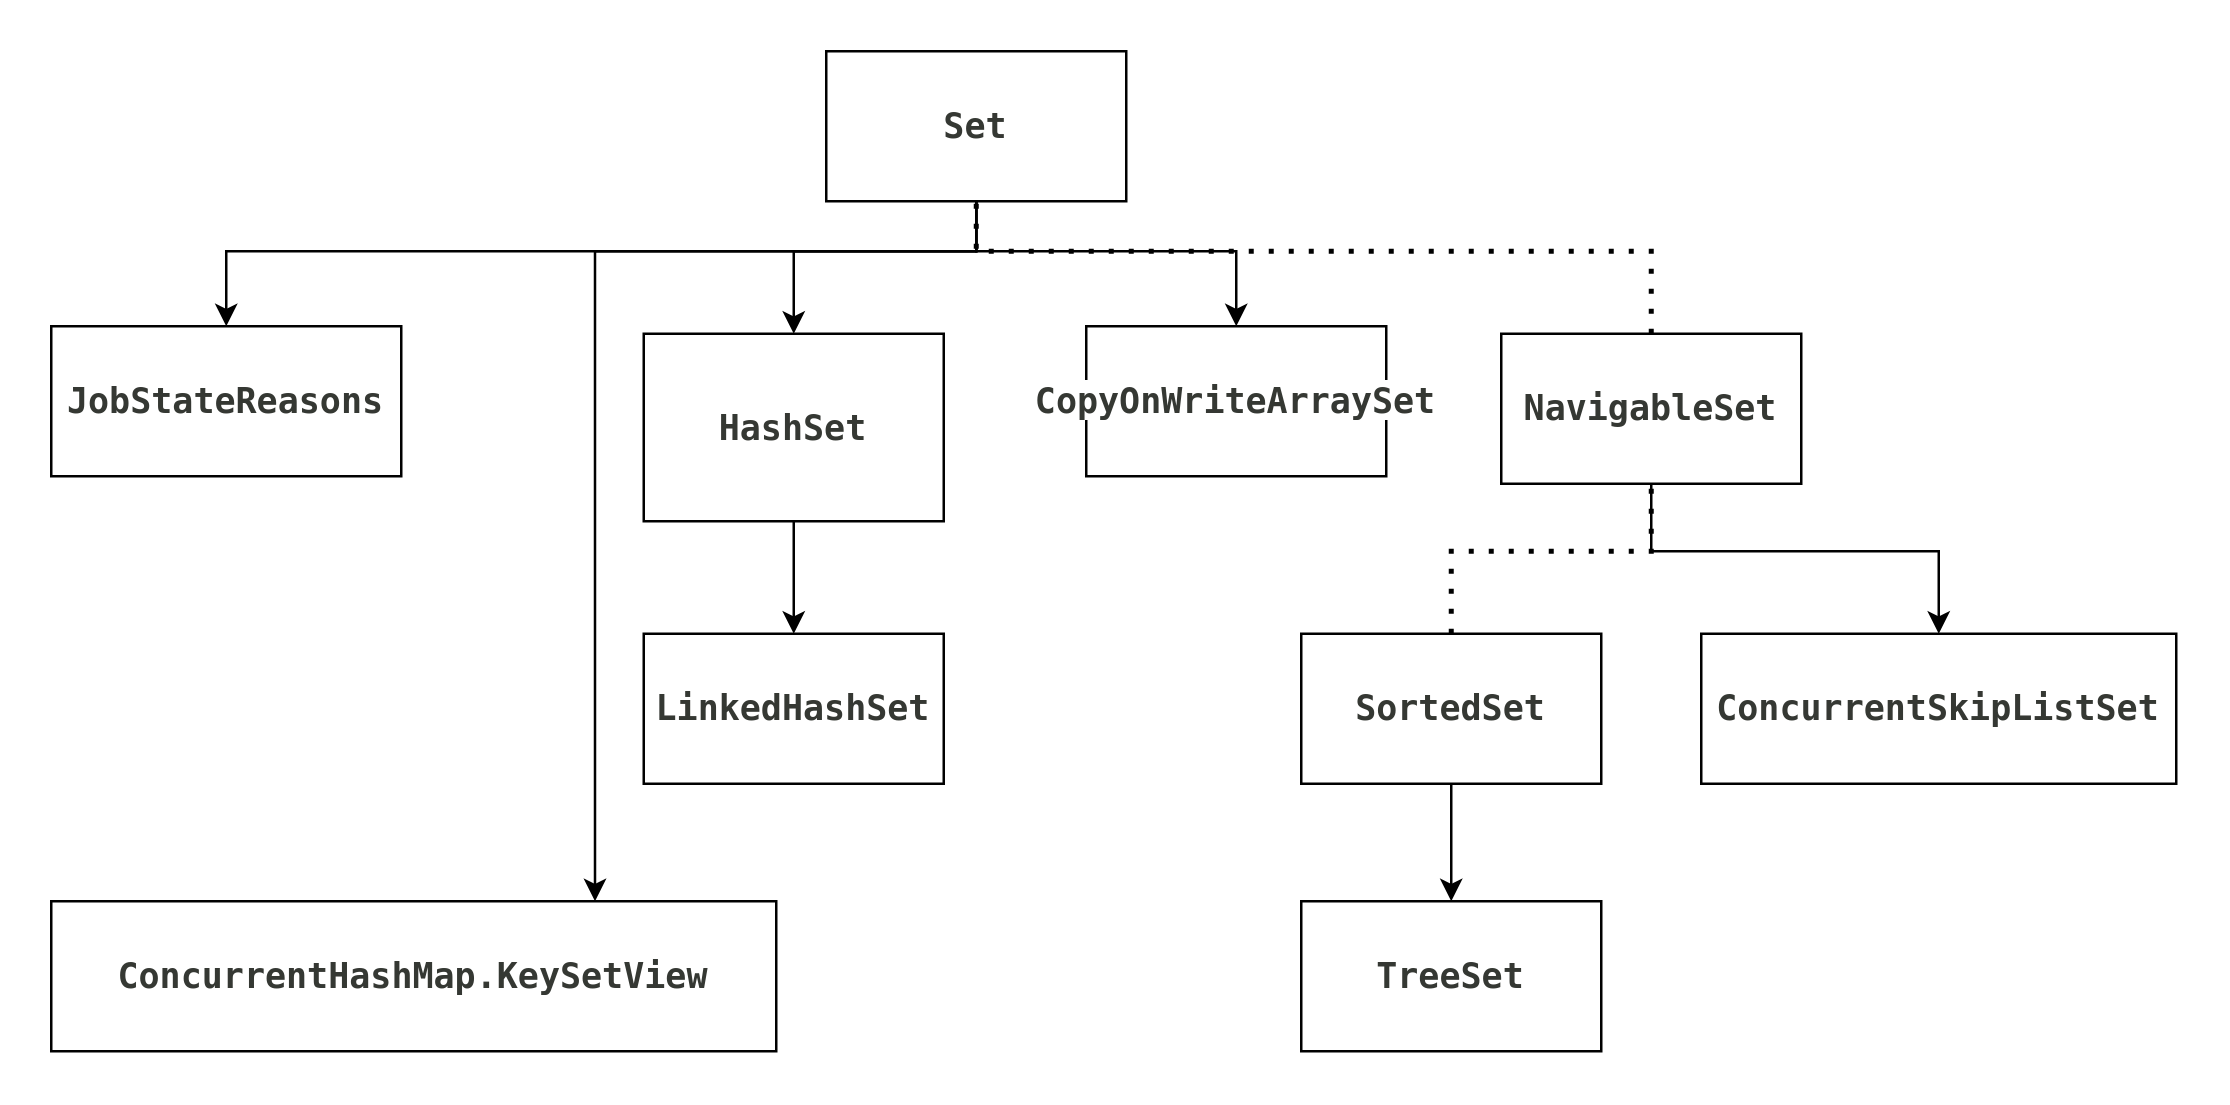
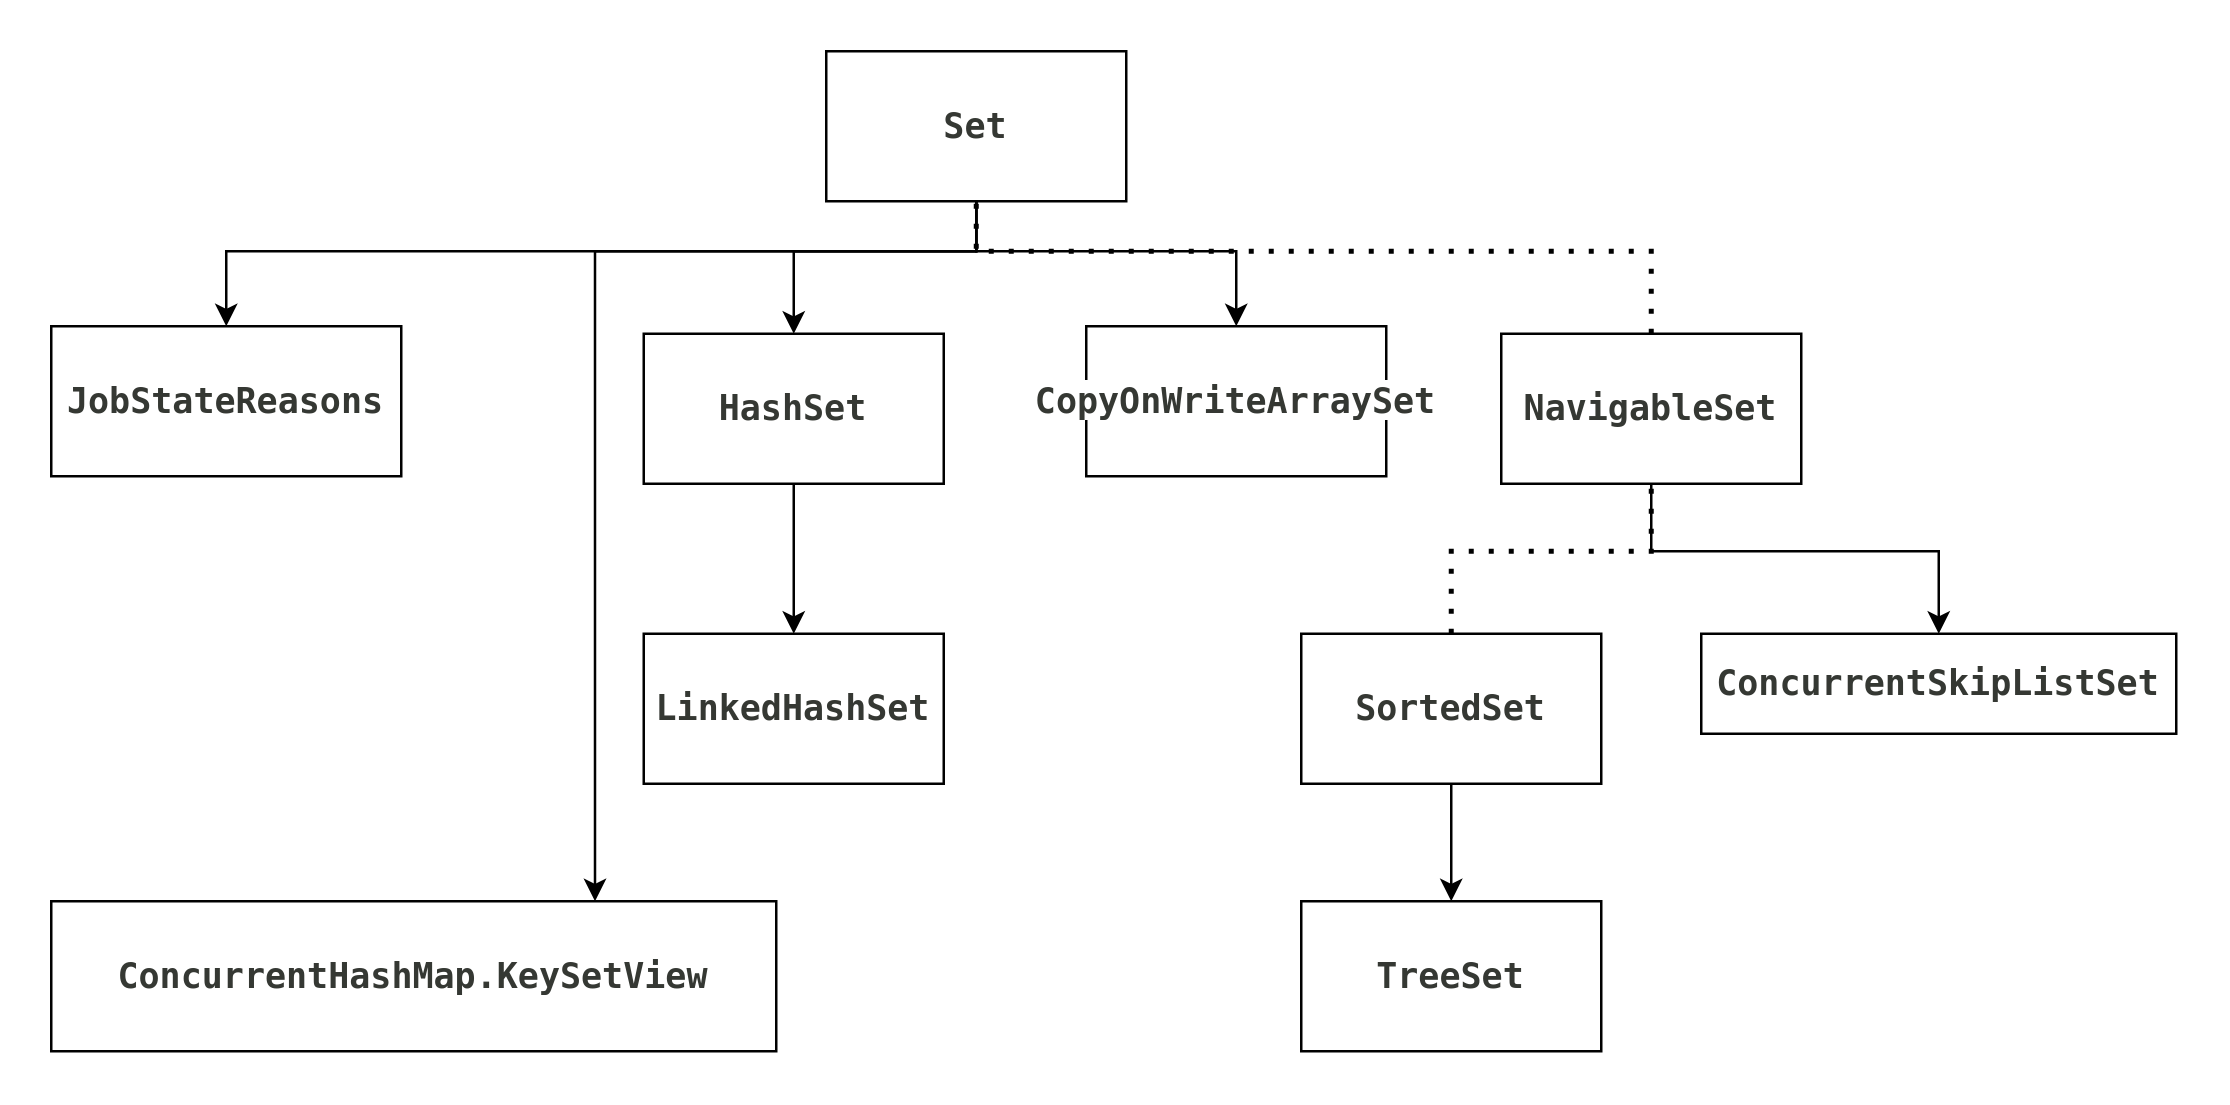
  <mxCell id="0" />
  <mxCell id="1" parent="0" />
  <mxCell id="2" value="" style="edgeStyle=orthogonalEdgeStyle;rounded=0;orthogonalLoop=1;jettySize=auto;html=1;" edge="1" parent="1" source="6" target="9"><mxGeometry relative="1" as="geometry"><Array as="points"><mxPoint x="390" y="100" /><mxPoint x="494" y="100" /></Array></mxGeometry></mxCell>
  <mxCell id="3" style="edgeStyle=orthogonalEdgeStyle;rounded=0;orthogonalLoop=1;jettySize=auto;html=1;entryX=0.5;entryY=0;entryDx=0;entryDy=0;" edge="1" parent="1" source="6" target="11"><mxGeometry relative="1" as="geometry"><Array as="points"><mxPoint x="390" y="100" /><mxPoint x="317" y="100" /></Array></mxGeometry></mxCell>
  <mxCell id="4" style="edgeStyle=orthogonalEdgeStyle;rounded=0;orthogonalLoop=1;jettySize=auto;html=1;exitX=0.5;exitY=1;exitDx=0;exitDy=0;entryX=0.5;entryY=0;entryDx=0;entryDy=0;" edge="1" parent="1" source="6" target="12"><mxGeometry relative="1" as="geometry"><Array as="points"><mxPoint x="390" y="100" /><mxPoint x="90" y="100" /></Array></mxGeometry></mxCell>
  <mxCell id="5" style="edgeStyle=orthogonalEdgeStyle;rounded=0;orthogonalLoop=1;jettySize=auto;html=1;entryX=0.75;entryY=0;entryDx=0;entryDy=0;" edge="1" parent="1" source="6" target="7"><mxGeometry relative="1" as="geometry"><Array as="points"><mxPoint x="390" y="100" /><mxPoint x="238" y="100" /></Array></mxGeometry></mxCell>
  <mxCell id="6" value="&lt;font color=&quot;#353833&quot; face=&quot;dejavu sans mono, monospace&quot;&gt;&lt;span style=&quot;font-size: 14px&quot;&gt;&lt;b&gt;Set&lt;/b&gt;&lt;/span&gt;&lt;/font&gt;" style="rounded=0;whiteSpace=wrap;html=1;" vertex="1" parent="1"><mxGeometry x="330" y="20" width="120" height="60" as="geometry" /></mxCell>
  <mxCell id="7" value="&lt;span style=&quot;color: rgb(53 , 56 , 51) ; font-family: &amp;#34;dejavu sans mono&amp;#34; , monospace ; font-size: 14px ; font-weight: 700 ; background-color: rgb(255 , 255 , 255)&quot;&gt;ConcurrentHashMap.KeySetView&lt;/span&gt;" style="rounded=0;whiteSpace=wrap;html=1;" vertex="1" parent="1"><mxGeometry x="20" y="360" width="290" height="60" as="geometry" /></mxCell>
- <mxCell id="8" value="&lt;font color=&quot;#353833&quot; face=&quot;dejavu sans mono, monospace&quot;&gt;&lt;span style=&quot;font-size: 14px ; background-color: rgb(255 , 255 , 255)&quot;&gt;&lt;b&gt;ConcurrentSkipListSet&lt;br&gt;&lt;/b&gt;&lt;/span&gt;&lt;/font&gt;" style="rounded=0;whiteSpace=wrap;html=1;" vertex="1" parent="1"><mxGeometry x="680" y="253" width="190" height="60" as="geometry" /></mxCell>
+ <mxCell id="8" value="&lt;font color=&quot;#353833&quot; face=&quot;dejavu sans mono, monospace&quot;&gt;&lt;span style=&quot;font-size: 14px ; background-color: rgb(255 , 255 , 255)&quot;&gt;&lt;b&gt;ConcurrentSkipListSet&lt;br&gt;&lt;/b&gt;&lt;/span&gt;&lt;/font&gt;" style="rounded=0;whiteSpace=wrap;html=1;" vertex="1" parent="1"><mxGeometry x="680" y="253" width="190" height="40" as="geometry" /></mxCell>
  <mxCell id="9" value="&lt;font color=&quot;#353833&quot; face=&quot;dejavu sans mono, monospace&quot;&gt;&lt;span style=&quot;font-size: 14px ; background-color: rgb(255 , 255 , 255)&quot;&gt;&lt;b&gt;CopyOnWriteArraySet&lt;br&gt;&lt;/b&gt;&lt;/span&gt;&lt;/font&gt;" style="rounded=0;whiteSpace=wrap;html=1;" vertex="1" parent="1"><mxGeometry x="434" y="130" width="120" height="60" as="geometry" /></mxCell>
  <mxCell id="10" style="edgeStyle=orthogonalEdgeStyle;rounded=0;orthogonalLoop=1;jettySize=auto;html=1;exitX=0.5;exitY=1;exitDx=0;exitDy=0;entryX=0.5;entryY=0;entryDx=0;entryDy=0;" edge="1" parent="1" source="11" target="13"><mxGeometry relative="1" as="geometry" /></mxCell>
- <mxCell id="11" value="&lt;font color=&quot;#353833&quot; face=&quot;dejavu sans mono, monospace&quot;&gt;&lt;span style=&quot;font-size: 14px ; background-color: rgb(255 , 255 , 255)&quot;&gt;&lt;b&gt;HashSet&lt;br&gt;&lt;/b&gt;&lt;/span&gt;&lt;/font&gt;" style="rounded=0;whiteSpace=wrap;html=1;" vertex="1" parent="1"><mxGeometry x="257" y="133" width="120" height="75" as="geometry" /></mxCell>
+ <mxCell id="11" value="&lt;font color=&quot;#353833&quot; face=&quot;dejavu sans mono, monospace&quot;&gt;&lt;span style=&quot;font-size: 14px ; background-color: rgb(255 , 255 , 255)&quot;&gt;&lt;b&gt;HashSet&lt;br&gt;&lt;/b&gt;&lt;/span&gt;&lt;/font&gt;" style="rounded=0;whiteSpace=wrap;html=1;" vertex="1" parent="1"><mxGeometry x="257" y="133" width="120" height="60" as="geometry" /></mxCell>
  <mxCell id="12" value="&lt;font color=&quot;#353833&quot; face=&quot;dejavu sans mono, monospace&quot;&gt;&lt;span style=&quot;font-size: 14px ; background-color: rgb(255 , 255 , 255)&quot;&gt;&lt;b&gt;JobStateReasons&lt;br&gt;&lt;/b&gt;&lt;/span&gt;&lt;/font&gt;" style="rounded=0;whiteSpace=wrap;html=1;" vertex="1" parent="1"><mxGeometry x="20" y="130" width="140" height="60" as="geometry" /></mxCell>
  <mxCell id="13" value="&lt;font color=&quot;#353833&quot; face=&quot;dejavu sans mono, monospace&quot;&gt;&lt;span style=&quot;font-size: 14px ; background-color: rgb(255 , 255 , 255)&quot;&gt;&lt;b&gt;LinkedHashSet&lt;br&gt;&lt;/b&gt;&lt;/span&gt;&lt;/font&gt;" style="rounded=0;whiteSpace=wrap;html=1;" vertex="1" parent="1"><mxGeometry x="257" y="253" width="120" height="60" as="geometry" /></mxCell>
  <mxCell id="14" value="&lt;font color=&quot;#353833&quot; face=&quot;dejavu sans mono, monospace&quot;&gt;&lt;span style=&quot;font-size: 14px ; background-color: rgb(255 , 255 , 255)&quot;&gt;&lt;b&gt;TreeSet&lt;br&gt;&lt;/b&gt;&lt;/span&gt;&lt;/font&gt;" style="rounded=0;whiteSpace=wrap;html=1;" vertex="1" parent="1"><mxGeometry x="520" y="360" width="120" height="60" as="geometry" /></mxCell>
  <mxCell id="15" style="edgeStyle=orthogonalEdgeStyle;rounded=0;orthogonalLoop=1;jettySize=auto;html=1;exitX=0.5;exitY=1;exitDx=0;exitDy=0;entryX=0.5;entryY=0;entryDx=0;entryDy=0;" edge="1" parent="1" source="16" target="8"><mxGeometry relative="1" as="geometry"><Array as="points"><mxPoint x="660" y="220" /><mxPoint x="775" y="220" /></Array></mxGeometry></mxCell>
  <mxCell id="16" value="&lt;b style=&quot;color: rgb(53 , 56 , 51) ; font-family: &amp;#34;dejavu sans mono&amp;#34; , monospace ; font-size: 14px ; font-style: normal ; letter-spacing: normal ; text-align: center ; text-indent: 0px ; text-transform: none ; word-spacing: 0px&quot;&gt;NavigableSet&lt;/b&gt;" style="rounded=0;whiteSpace=wrap;html=1;" vertex="1" parent="1"><mxGeometry x="600" y="133" width="120" height="60" as="geometry" /></mxCell>
  <mxCell id="17" value="" style="edgeStyle=orthogonalEdgeStyle;rounded=0;orthogonalLoop=1;jettySize=auto;html=1;" edge="1" parent="1" source="18" target="14"><mxGeometry relative="1" as="geometry" /></mxCell>
  <mxCell id="18" value="&lt;font color=&quot;#353833&quot; face=&quot;dejavu sans mono, monospace&quot;&gt;&lt;span style=&quot;font-size: 14px&quot;&gt;&lt;b&gt;SortedSet&lt;/b&gt;&lt;/span&gt;&lt;/font&gt;" style="rounded=0;whiteSpace=wrap;html=1;" vertex="1" parent="1"><mxGeometry x="520" y="253" width="120" height="60" as="geometry" /></mxCell>
  <mxCell id="19" value="" style="endArrow=none;dashed=1;html=1;dashPattern=1 3;strokeWidth=2;rounded=0;exitX=0.5;exitY=0;exitDx=0;exitDy=0;" edge="1" parent="1" source="16"><mxGeometry width="50" height="50" relative="1" as="geometry"><mxPoint x="470" y="300" as="sourcePoint" /><mxPoint x="390" y="80" as="targetPoint" /><Array as="points"><mxPoint x="660" y="100" /><mxPoint x="530" y="100" /><mxPoint x="390" y="100" /></Array></mxGeometry></mxCell>
  <mxCell id="20" value="" style="endArrow=none;dashed=1;html=1;dashPattern=1 3;strokeWidth=2;rounded=0;entryX=0.5;entryY=1;entryDx=0;entryDy=0;exitX=0.5;exitY=0;exitDx=0;exitDy=0;" edge="1" parent="1" source="18" target="16"><mxGeometry width="50" height="50" relative="1" as="geometry"><mxPoint x="470" y="300" as="sourcePoint" /><mxPoint x="520" y="250" as="targetPoint" /><Array as="points"><mxPoint x="580" y="220" /><mxPoint x="660" y="220" /></Array></mxGeometry></mxCell>
